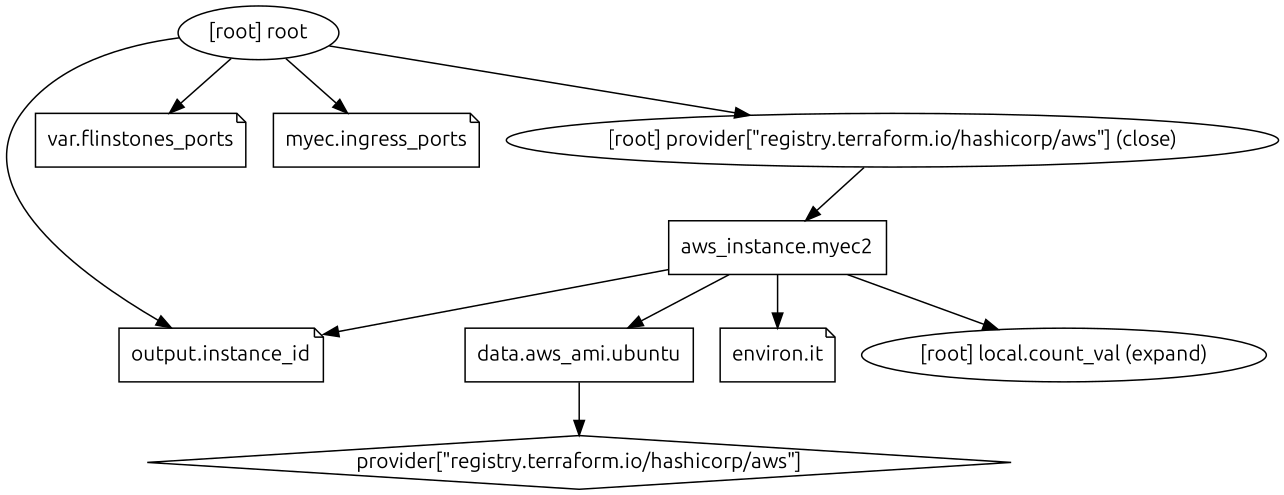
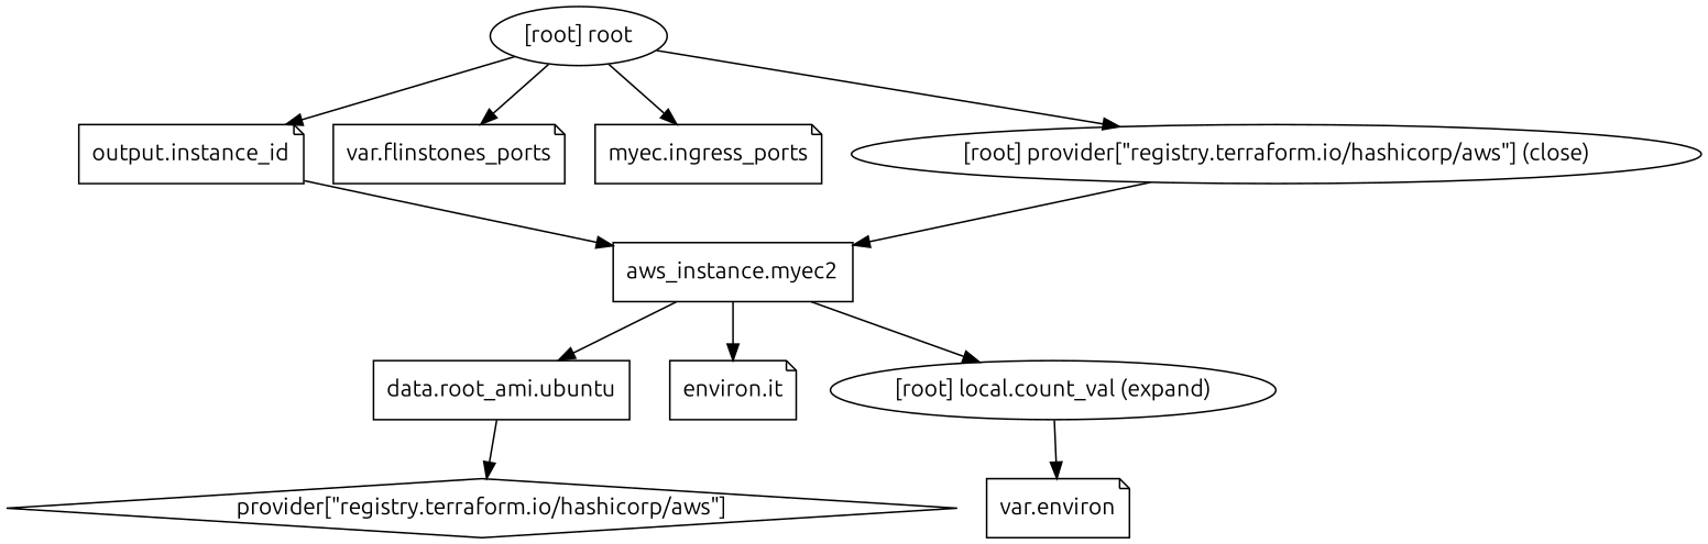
  digraph {
    compound=true
    fontname=Ubuntu
    newrank=true
    node [fontname=Ubuntu shape=note]
    edge [fontname=Ubuntu]
    n1 [label="aws_instance.myec2" shape=box]
-   n2 [label="data.aws_ami.ubuntu" shape=box]
+   n2 [label="data.root_ami.ubuntu" shape=box]
    n3 [label="environ.it"]
    "[root] local.count_val (expand)" [shape=""]
    n5 [label="provider[\"registry.terraform.io/hashicorp/aws\"]" shape=diamond]
    n6 [label="output.instance_id"]
+   n7 [label="var.environ"]
    n8 [label="var.flinstones_ports"]
    n9 [label="myec.ingress_ports"]
    "[root] provider[\"registry.terraform.io/hashicorp/aws\"] (close)" [shape=""]
    "[root] root" [shape=""]
    subgraph sub_1 {
      n1
      n2
      n3
      "[root] local.count_val (expand)"
      n5
      n6
+     n7
      n8
      n9
      "[root] provider[\"registry.terraform.io/hashicorp/aws\"] (close)"
      "[root] root"
    }
    n1 -> n2
    n1 -> n3
    n1 -> "[root] local.count_val (expand)"
    n2 -> n5
-   n1 -> n6
+   "[root] local.count_val (expand)" -> n7
+   n6 -> n1
    "[root] provider[\"registry.terraform.io/hashicorp/aws\"] (close)" -> n1
    "[root] root" -> n6
    "[root] root" -> n8
    "[root] root" -> n9
    "[root] root" -> "[root] provider[\"registry.terraform.io/hashicorp/aws\"] (close)"
  }
